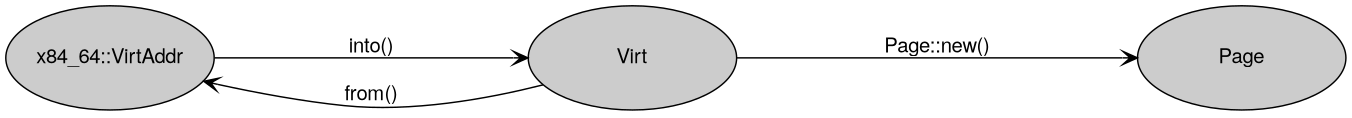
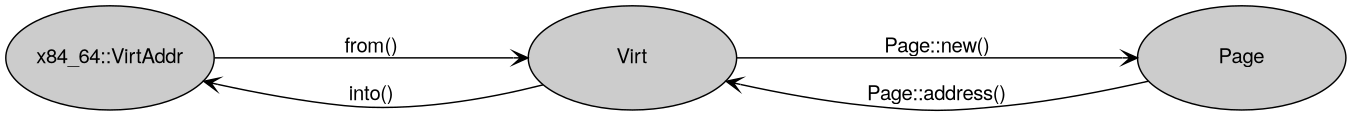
  digraph {
    fontname="Helvetica,Arial,sans-serif"
    nodesep=1
    rankdir=LR
    ranksep=2.5
    node [fillcolor="#CCCCCC" fontname="Helvetica,Arial,sans-serif" style=filled]
    edge [arrowhead=vee fontname="Helvetica,Arial,sans-serif"]
    n1 [height=1.0 label="x84_64::VirtAddr" width=2.0]
    Virt [height=1.0 width=2.0]
    Page [height=1.0 width=2.0]
-   n1 -> Virt [label="into()"]
-   Virt -> n1 [constraint=false label="from()"]
+   n1 -> Virt [label="from()"]
+   Virt -> n1 [constraint=false label="into()"]
    Virt -> Page [label="Page::new()"]
+   Page -> Virt [constraint=false label="Page::address()"]
  }
